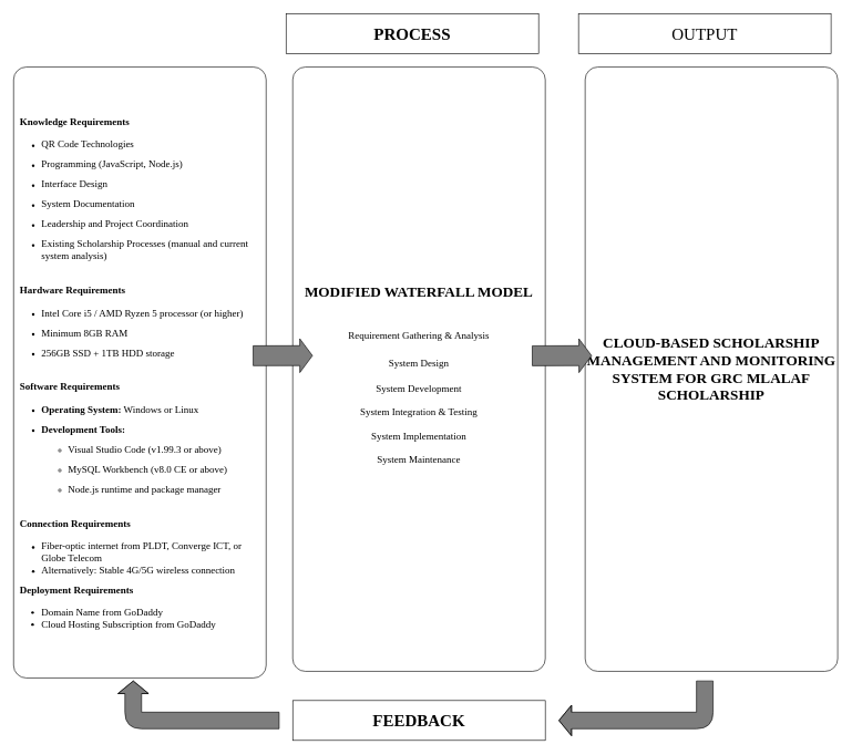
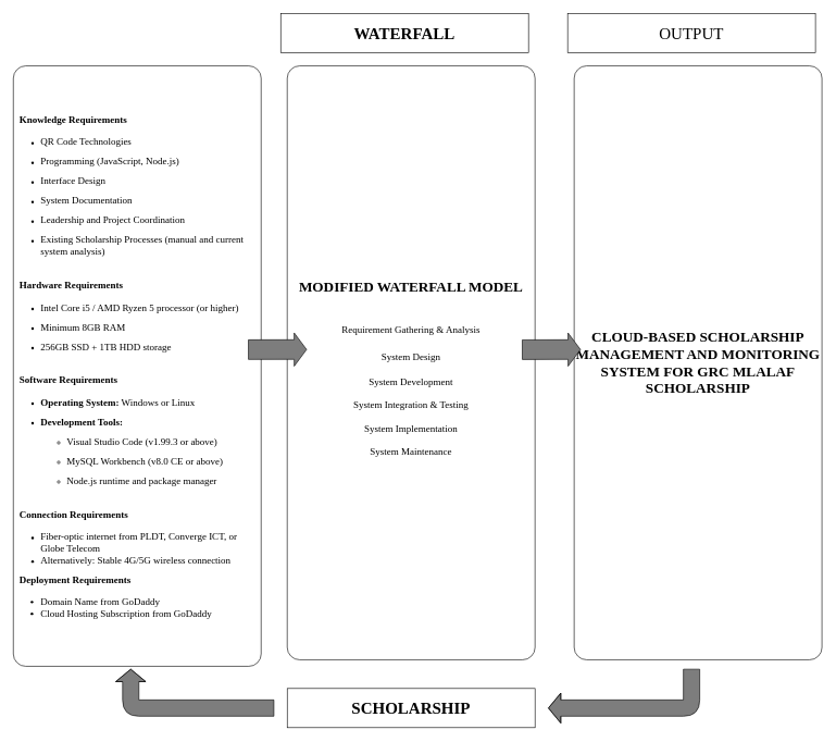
  <mxCell id="0" />
  <mxCell id="1" parent="0" />
  <mxCell id="2" value="&lt;h4 data-end=&quot;250&quot; data-start=&quot;220&quot;&gt;&lt;font face=&quot;Lucida Console&quot; style=&quot;font-size: 15px;&quot;&gt;&lt;span style=&quot;&quot; class=&quot;_fadeIn_m1hgl_8&quot;&gt;&amp;nbsp; Knowledge &lt;/span&gt;&lt;span style=&quot;&quot; class=&quot;_fadeIn_m1hgl_8&quot;&gt;Requirements&lt;/span&gt;&lt;/font&gt;&lt;/h4&gt;&lt;ul data-end=&quot;471&quot; data-start=&quot;251&quot;&gt;&lt;li data-end=&quot;275&quot; data-start=&quot;251&quot;&gt;&lt;p data-end=&quot;275&quot; data-start=&quot;253&quot;&gt;&lt;font face=&quot;Lucida Console&quot; style=&quot;font-size: 15px;&quot;&gt;&lt;span class=&quot;_fadeIn_m1hgl_8&quot;&gt;QR &lt;/span&gt;&lt;span class=&quot;_fadeIn_m1hgl_8&quot;&gt;Code &lt;/span&gt;&lt;span class=&quot;_fadeIn_m1hgl_8&quot;&gt;Technologies&lt;/span&gt;&lt;/font&gt;&lt;/p&gt;&lt;/li&gt;&lt;li data-end=&quot;313&quot; data-start=&quot;276&quot;&gt;&lt;p data-end=&quot;313&quot; data-start=&quot;278&quot;&gt;&lt;font face=&quot;Lucida Console&quot; style=&quot;font-size: 15px;&quot;&gt;&lt;span class=&quot;_fadeIn_m1hgl_8&quot;&gt;Programming (&lt;/span&gt;&lt;span class=&quot;_fadeIn_m1hgl_8&quot;&gt;JavaScript, &lt;/span&gt;&lt;span class=&quot;_fadeIn_m1hgl_8&quot;&gt;Node.&lt;/span&gt;&lt;span class=&quot;_fadeIn_m1hgl_8&quot;&gt;js)&lt;/span&gt;&lt;/font&gt;&lt;/p&gt;&lt;/li&gt;&lt;li data-end=&quot;334&quot; data-start=&quot;314&quot;&gt;&lt;p data-end=&quot;334&quot; data-start=&quot;316&quot;&gt;&lt;font face=&quot;Lucida Console&quot; style=&quot;font-size: 15px;&quot;&gt;&lt;span class=&quot;_fadeIn_m1hgl_8&quot;&gt;Interface &lt;/span&gt;&lt;span class=&quot;_fadeIn_m1hgl_8&quot;&gt;Design&lt;/span&gt;&lt;/font&gt;&lt;/p&gt;&lt;/li&gt;&lt;li data-end=&quot;359&quot; data-start=&quot;335&quot;&gt;&lt;p data-end=&quot;359&quot; data-start=&quot;337&quot;&gt;&lt;font face=&quot;Lucida Console&quot; style=&quot;font-size: 15px;&quot;&gt;&lt;span class=&quot;_fadeIn_m1hgl_8&quot;&gt;System &lt;/span&gt;&lt;span class=&quot;_fadeIn_m1hgl_8&quot;&gt;Documentation&lt;/span&gt;&lt;/font&gt;&lt;/p&gt;&lt;/li&gt;&lt;li data-end=&quot;399&quot; data-start=&quot;360&quot;&gt;&lt;p data-end=&quot;399&quot; data-start=&quot;362&quot;&gt;&lt;font face=&quot;Lucida Console&quot; style=&quot;font-size: 15px;&quot;&gt;&lt;span class=&quot;_fadeIn_m1hgl_8&quot;&gt;Leadership &lt;/span&gt;&lt;span class=&quot;_fadeIn_m1hgl_8&quot;&gt;and &lt;/span&gt;&lt;span class=&quot;_fadeIn_m1hgl_8&quot;&gt;Project &lt;/span&gt;&lt;span class=&quot;_fadeIn_m1hgl_8&quot;&gt;Coordination&lt;/span&gt;&lt;/font&gt;&lt;/p&gt;&lt;/li&gt;&lt;li data-end=&quot;471&quot; data-start=&quot;400&quot;&gt;&lt;p data-end=&quot;471&quot; data-start=&quot;402&quot;&gt;&lt;font face=&quot;Lucida Console&quot; style=&quot;font-size: 15px;&quot;&gt;&lt;span class=&quot;_fadeIn_m1hgl_8&quot;&gt;Existing &lt;/span&gt;&lt;span class=&quot;_fadeIn_m1hgl_8&quot;&gt;Scholarship &lt;/span&gt;&lt;span class=&quot;_fadeIn_m1hgl_8&quot;&gt;Processes (&lt;/span&gt;&lt;span class=&quot;_fadeIn_m1hgl_8&quot;&gt;manual &lt;/span&gt;&lt;span class=&quot;_fadeIn_m1hgl_8&quot;&gt;and &lt;/span&gt;&lt;span class=&quot;_fadeIn_m1hgl_8&quot;&gt;current &lt;/span&gt;&lt;span class=&quot;_fadeIn_m1hgl_8&quot;&gt;system &lt;/span&gt;&lt;span class=&quot;_fadeIn_m1hgl_8&quot;&gt;analysis)&lt;br&gt;&lt;br&gt;&lt;/span&gt;&lt;/font&gt;&lt;/p&gt;&lt;/li&gt;&lt;/ul&gt;&lt;h4 data-end=&quot;502&quot; data-start=&quot;473&quot;&gt;&lt;font face=&quot;Lucida Console&quot; style=&quot;font-size: 15px;&quot;&gt;&lt;span class=&quot;_fadeIn_m1hgl_8&quot;&gt;&amp;nbsp; Hardware &lt;/span&gt;&lt;span class=&quot;_fadeIn_m1hgl_8&quot;&gt;Requirements&lt;/span&gt;&lt;/font&gt;&lt;/h4&gt;&lt;ul data-end=&quot;608&quot; data-start=&quot;503&quot;&gt;&lt;li data-end=&quot;556&quot; data-start=&quot;503&quot;&gt;&lt;p data-end=&quot;556&quot; data-start=&quot;505&quot;&gt;&lt;font face=&quot;Lucida Console&quot; style=&quot;font-size: 15px;&quot;&gt;&lt;span class=&quot;_fadeIn_m1hgl_8&quot;&gt;Intel &lt;/span&gt;&lt;span class=&quot;_fadeIn_m1hgl_8&quot;&gt;Core &lt;/span&gt;&lt;span class=&quot;_fadeIn_m1hgl_8&quot;&gt;i5 / &lt;/span&gt;&lt;span class=&quot;_fadeIn_m1hgl_8&quot;&gt;AMD &lt;/span&gt;&lt;span class=&quot;_fadeIn_m1hgl_8&quot;&gt;Ryzen &lt;/span&gt;&lt;span class=&quot;_fadeIn_m1hgl_8&quot;&gt;5 &lt;/span&gt;&lt;span class=&quot;_fadeIn_m1hgl_8&quot;&gt;processor (&lt;/span&gt;&lt;span class=&quot;_fadeIn_m1hgl_8&quot;&gt;or &lt;/span&gt;&lt;span class=&quot;_fadeIn_m1hgl_8&quot;&gt;higher)&lt;/span&gt;&lt;/font&gt;&lt;/p&gt;&lt;/li&gt;&lt;li data-end=&quot;576&quot; data-start=&quot;557&quot;&gt;&lt;p data-end=&quot;576&quot; data-start=&quot;559&quot;&gt;&lt;font face=&quot;Lucida Console&quot; style=&quot;font-size: 15px;&quot;&gt;&lt;span class=&quot;_fadeIn_m1hgl_8&quot;&gt;Minimum &lt;/span&gt;&lt;span class=&quot;_fadeIn_m1hgl_8&quot;&gt;8GB &lt;/span&gt;&lt;span class=&quot;_fadeIn_m1hgl_8&quot;&gt;RAM&lt;/span&gt;&lt;/font&gt;&lt;/p&gt;&lt;/li&gt;&lt;li data-end=&quot;608&quot; data-start=&quot;577&quot;&gt;&lt;p data-end=&quot;608&quot; data-start=&quot;579&quot;&gt;&lt;font face=&quot;Lucida Console&quot; style=&quot;font-size: 15px;&quot;&gt;&lt;span class=&quot;_fadeIn_m1hgl_8&quot;&gt;256GB &lt;/span&gt;&lt;span class=&quot;_fadeIn_m1hgl_8&quot;&gt;SSD + &lt;/span&gt;&lt;span class=&quot;_fadeIn_m1hgl_8&quot;&gt;1TB &lt;/span&gt;&lt;span class=&quot;_fadeIn_m1hgl_8&quot;&gt;HDD &lt;/span&gt;&lt;span class=&quot;_fadeIn_m1hgl_8&quot;&gt;storage&lt;br&gt;&lt;br&gt;&lt;/span&gt;&lt;/font&gt;&lt;/p&gt;&lt;/li&gt;&lt;/ul&gt;&lt;h4 data-end=&quot;639&quot; data-start=&quot;610&quot;&gt;&lt;font face=&quot;Lucida Console&quot; style=&quot;font-size: 15px;&quot;&gt;&lt;span class=&quot;_fadeIn_m1hgl_8&quot;&gt;&amp;nbsp; Software &lt;/span&gt;&lt;span class=&quot;_fadeIn_m1hgl_8&quot;&gt;Requirements&lt;/span&gt;&lt;/font&gt;&lt;/h4&gt;&lt;ul data-end=&quot;836&quot; data-start=&quot;640&quot;&gt;&lt;li data-end=&quot;682&quot; data-start=&quot;640&quot;&gt;&lt;p data-end=&quot;682&quot; data-start=&quot;642&quot;&gt;&lt;font face=&quot;Lucida Console&quot; style=&quot;font-size: 15px;&quot;&gt;&lt;strong data-end=&quot;663&quot; data-start=&quot;642&quot;&gt;&lt;span class=&quot;_fadeIn_m1hgl_8&quot;&gt;Operating &lt;/span&gt;&lt;span class=&quot;_fadeIn_m1hgl_8&quot;&gt;System:&lt;/span&gt;&lt;/strong&gt;&lt;span class=&quot;_fadeIn_m1hgl_8&quot;&gt; &lt;/span&gt;&lt;span class=&quot;_fadeIn_m1hgl_8&quot;&gt;Windows &lt;/span&gt;&lt;span class=&quot;_fadeIn_m1hgl_8&quot;&gt;or &lt;/span&gt;&lt;span class=&quot;_fadeIn_m1hgl_8&quot;&gt;Linux&lt;/span&gt;&lt;/font&gt;&lt;/p&gt;&lt;/li&gt;&lt;li data-end=&quot;836&quot; data-start=&quot;683&quot;&gt;&lt;p data-end=&quot;709&quot; data-start=&quot;685&quot;&gt;&lt;strong data-end=&quot;707&quot; data-start=&quot;685&quot;&gt;&lt;font face=&quot;Lucida Console&quot; style=&quot;font-size: 15px;&quot;&gt;&lt;span class=&quot;_fadeIn_m1hgl_8&quot;&gt;Development &lt;/span&gt;&lt;span class=&quot;_fadeIn_m1hgl_8&quot;&gt;Tools:&lt;/span&gt;&lt;/font&gt;&lt;/strong&gt;&lt;/p&gt;&lt;ul data-end=&quot;836&quot; data-start=&quot;712&quot;&gt;&lt;li data-end=&quot;753&quot; data-start=&quot;712&quot;&gt;&lt;p data-end=&quot;753&quot; data-start=&quot;714&quot;&gt;&lt;font face=&quot;Lucida Console&quot; style=&quot;font-size: 15px;&quot;&gt;&lt;span class=&quot;_fadeIn_m1hgl_8&quot;&gt;Visual &lt;/span&gt;&lt;span class=&quot;_fadeIn_m1hgl_8&quot;&gt;Studio &lt;/span&gt;&lt;span class=&quot;_fadeIn_m1hgl_8&quot;&gt;Code (&lt;/span&gt;&lt;span class=&quot;_fadeIn_m1hgl_8&quot;&gt;v1.99.3 &lt;/span&gt;&lt;span class=&quot;_fadeIn_m1hgl_8&quot;&gt;or &lt;/span&gt;&lt;span class=&quot;_fadeIn_m1hgl_8&quot;&gt;above)&lt;/span&gt;&lt;/font&gt;&lt;/p&gt;&lt;/li&gt;&lt;li data-end=&quot;794&quot; data-start=&quot;756&quot;&gt;&lt;p data-end=&quot;794&quot; data-start=&quot;758&quot;&gt;&lt;font face=&quot;Lucida Console&quot; style=&quot;font-size: 15px;&quot;&gt;&lt;span class=&quot;_fadeIn_m1hgl_8&quot;&gt;MySQL &lt;/span&gt;&lt;span class=&quot;_fadeIn_m1hgl_8&quot;&gt;Workbench (&lt;/span&gt;&lt;span class=&quot;_fadeIn_m1hgl_8&quot;&gt;v8.0 &lt;/span&gt;&lt;span class=&quot;_fadeIn_m1hgl_8&quot;&gt;CE &lt;/span&gt;&lt;span class=&quot;_fadeIn_m1hgl_8&quot;&gt;or &lt;/span&gt;&lt;span class=&quot;_fadeIn_m1hgl_8&quot;&gt;above)&lt;/span&gt;&lt;/font&gt;&lt;/p&gt;&lt;/li&gt;&lt;li data-end=&quot;836&quot; data-start=&quot;797&quot;&gt;&lt;p data-end=&quot;836&quot; data-start=&quot;799&quot;&gt;&lt;font face=&quot;Lucida Console&quot; style=&quot;font-size: 15px;&quot;&gt;&lt;span class=&quot;_fadeIn_m1hgl_8&quot;&gt;Node.&lt;/span&gt;&lt;span class=&quot;_fadeIn_m1hgl_8&quot;&gt;js &lt;/span&gt;&lt;span class=&quot;_fadeIn_m1hgl_8&quot;&gt;runtime &lt;/span&gt;&lt;span class=&quot;_fadeIn_m1hgl_8&quot;&gt;and &lt;/span&gt;&lt;span class=&quot;_fadeIn_m1hgl_8&quot;&gt;package &lt;/span&gt;&lt;span class=&quot;_fadeIn_m1hgl_8&quot;&gt;manager&lt;br&gt;&lt;br&gt;&lt;/span&gt;&lt;/font&gt;&lt;/p&gt;&lt;/li&gt;&lt;/ul&gt;&lt;/li&gt;&lt;/ul&gt;&lt;h4 data-end=&quot;869&quot; data-start=&quot;838&quot;&gt;&lt;font face=&quot;Lucida Console&quot; style=&quot;font-size: 15px;&quot;&gt;&lt;span class=&quot;_fadeIn_m1hgl_8&quot;&gt;&amp;nbsp; Connection &lt;/span&gt;&lt;span class=&quot;_fadeIn_m1hgl_8&quot;&gt;Requirements&lt;/span&gt;&lt;/font&gt;&lt;/h4&gt;&lt;ul&gt;&lt;li&gt;&lt;span style=&quot;font-size: 15px; font-family: &amp;quot;Lucida Console&amp;quot;; background-color: transparent; color: light-dark(rgb(0, 0, 0), rgb(255, 255, 255));&quot; class=&quot;_fadeIn_m1hgl_8&quot;&gt;Fiber-&lt;/span&gt;&lt;span style=&quot;font-size: 15px; font-family: &amp;quot;Lucida Console&amp;quot;; background-color: transparent; color: light-dark(rgb(0, 0, 0), rgb(255, 255, 255));&quot; class=&quot;_fadeIn_m1hgl_8&quot;&gt;optic &lt;/span&gt;&lt;span style=&quot;font-size: 15px; font-family: &amp;quot;Lucida Console&amp;quot;; background-color: transparent; color: light-dark(rgb(0, 0, 0), rgb(255, 255, 255));&quot; class=&quot;_fadeIn_m1hgl_8&quot;&gt;internet &lt;/span&gt;&lt;span style=&quot;font-size: 15px; font-family: &amp;quot;Lucida Console&amp;quot;; background-color: transparent; color: light-dark(rgb(0, 0, 0), rgb(255, 255, 255));&quot; class=&quot;_fadeIn_m1hgl_8&quot;&gt;from &lt;/span&gt;&lt;span style=&quot;font-size: 15px; font-family: &amp;quot;Lucida Console&amp;quot;; background-color: transparent; color: light-dark(rgb(0, 0, 0), rgb(255, 255, 255));&quot; class=&quot;_fadeIn_m1hgl_8&quot;&gt;PLDT, &lt;/span&gt;&lt;span style=&quot;font-size: 15px; font-family: &amp;quot;Lucida Console&amp;quot;; background-color: transparent; color: light-dark(rgb(0, 0, 0), rgb(255, 255, 255));&quot; class=&quot;_fadeIn_m1hgl_8&quot;&gt;Converge &lt;/span&gt;&lt;span style=&quot;font-size: 15px; font-family: &amp;quot;Lucida Console&amp;quot;; background-color: transparent; color: light-dark(rgb(0, 0, 0), rgb(255, 255, 255));&quot; class=&quot;_fadeIn_m1hgl_8&quot;&gt;ICT, &lt;/span&gt;&lt;span style=&quot;font-size: 15px; font-family: &amp;quot;Lucida Console&amp;quot;; background-color: transparent; color: light-dark(rgb(0, 0, 0), rgb(255, 255, 255));&quot; class=&quot;_fadeIn_m1hgl_8&quot;&gt;or &lt;/span&gt;&lt;span style=&quot;font-size: 15px; font-family: &amp;quot;Lucida Console&amp;quot;; background-color: transparent; color: light-dark(rgb(0, 0, 0), rgb(255, 255, 255));&quot; class=&quot;_fadeIn_m1hgl_8&quot;&gt;Globe &lt;/span&gt;&lt;span style=&quot;font-size: 15px; font-family: &amp;quot;Lucida Console&amp;quot;; background-color: transparent; color: light-dark(rgb(0, 0, 0), rgb(255, 255, 255));&quot; class=&quot;_fadeIn_m1hgl_8&quot;&gt;Telecom&lt;/span&gt;&lt;/li&gt;&lt;li&gt;&lt;span style=&quot;font-size: 15px; font-family: &amp;quot;Lucida Console&amp;quot;; background-color: transparent; color: light-dark(rgb(0, 0, 0), rgb(255, 255, 255));&quot; class=&quot;_fadeIn_m1hgl_8&quot;&gt;Alternatively: &lt;/span&gt;&lt;span style=&quot;font-size: 15px; font-family: &amp;quot;Lucida Console&amp;quot;; background-color: transparent; color: light-dark(rgb(0, 0, 0), rgb(255, 255, 255));&quot; class=&quot;_fadeIn_m1hgl_8&quot;&gt;Stable &lt;/span&gt;&lt;span style=&quot;font-size: 15px; font-family: &amp;quot;Lucida Console&amp;quot;; background-color: transparent; color: light-dark(rgb(0, 0, 0), rgb(255, 255, 255));&quot; class=&quot;_fadeIn_m1hgl_8&quot;&gt;4G/&lt;/span&gt;&lt;span style=&quot;font-size: 15px; font-family: &amp;quot;Lucida Console&amp;quot;; background-color: transparent; color: light-dark(rgb(0, 0, 0), rgb(255, 255, 255));&quot; class=&quot;_fadeIn_m1hgl_8&quot;&gt;5G &lt;/span&gt;&lt;span style=&quot;font-size: 15px; font-family: &amp;quot;Lucida Console&amp;quot;; background-color: transparent; color: light-dark(rgb(0, 0, 0), rgb(255, 255, 255));&quot; class=&quot;_fadeIn_m1hgl_8&quot;&gt;wireless &lt;/span&gt;&lt;span style=&quot;font-size: 15px; font-family: &amp;quot;Lucida Console&amp;quot;; background-color: transparent; color: light-dark(rgb(0, 0, 0), rgb(255, 255, 255));&quot; class=&quot;_fadeIn_m1hgl_8&quot;&gt;connection&lt;/span&gt;&lt;/li&gt;&lt;/ul&gt;&lt;div&gt;&lt;font face=&quot;Lucida Console&quot;&gt;&lt;span style=&quot;font-size: 15px;&quot;&gt;&amp;nbsp; &lt;b&gt;Deployment Requirements&lt;/b&gt;&lt;br&gt;&lt;ul&gt;&lt;li&gt;&lt;font face=&quot;Lucida Console&quot;&gt;&lt;span style=&quot;font-size: 15px;&quot;&gt;Domain Name from GoDaddy&lt;/span&gt;&lt;/font&gt;&lt;/li&gt;&lt;li&gt;&lt;font face=&quot;Lucida Console&quot;&gt;&lt;span style=&quot;font-size: 15px;&quot;&gt;Cloud Hosting Subscription from GoDaddy&lt;/span&gt;&lt;/font&gt;&lt;/li&gt;&lt;/ul&gt;&lt;/span&gt;&lt;/font&gt;&lt;/div&gt;" style="rounded=1;whiteSpace=wrap;html=1;align=left;arcSize=5;" vertex="1" parent="1"><mxGeometry x="20" y="100" width="380" height="920" as="geometry" /></mxCell>
  <mxCell id="3" value="&lt;h4 data-end=&quot;250&quot; data-start=&quot;220&quot;&gt;&lt;font face=&quot;Lucida Console&quot;&gt;&lt;span style=&quot;font-size: 22px;&quot;&gt;MODIFIED WATERFALL MODEL&lt;/span&gt;&lt;/font&gt;&lt;/h4&gt;&lt;div&gt;&lt;font face=&quot;Lucida Console&quot;&gt;&lt;span style=&quot;font-size: 22px;&quot;&gt;&lt;br&gt;&lt;/span&gt;&lt;/font&gt;&lt;/div&gt;&lt;div&gt;&lt;span style=&quot;font-family: &amp;quot;Lucida Console&amp;quot;; font-size: 15px;&quot;&gt;Requirement Gathering &amp;amp; Analysis&lt;br&gt;&lt;br&gt;&lt;/span&gt;&lt;span style=&quot;font-family: &amp;quot;Lucida Console&amp;quot;; font-size: 15px;&quot;&gt;System Design&lt;/span&gt;&lt;span style=&quot;font-family: &amp;quot;Lucida Console&amp;quot;; font-size: 15px;&quot;&gt;&lt;/span&gt;&lt;font face=&quot;Lucida Console&quot;&gt;&lt;span style=&quot;font-size: 22px;&quot;&gt;&lt;/span&gt;&lt;/font&gt;&lt;/div&gt;&lt;div&gt;&lt;span style=&quot;font-family: &amp;quot;Lucida Console&amp;quot;; font-size: 15px;&quot;&gt;&lt;br&gt;&lt;/span&gt;&lt;/div&gt;&lt;div&gt;&lt;span style=&quot;font-family: &amp;quot;Lucida Console&amp;quot;; font-size: 15px;&quot;&gt;System Development&lt;br&gt;&lt;br&gt;&lt;/span&gt;&lt;span style=&quot;font-family: &amp;quot;Lucida Console&amp;quot;; font-size: 15px;&quot;&gt;System Integration &amp;amp; Testing&lt;br&gt;&lt;br&gt;&lt;/span&gt;&lt;span style=&quot;font-family: &amp;quot;Lucida Console&amp;quot;; font-size: 15px;&quot;&gt;System Implementation&lt;br&gt;&lt;br&gt;&lt;/span&gt;&lt;span style=&quot;font-family: &amp;quot;Lucida Console&amp;quot;; font-size: 15px;&quot;&gt;System Maintenance&lt;/span&gt;&lt;span style=&quot;font-family: &amp;quot;Lucida Console&amp;quot;; font-size: 15px;&quot;&gt;&lt;/span&gt;&lt;span style=&quot;font-family: &amp;quot;Lucida Console&amp;quot;; font-size: 15px;&quot;&gt;&lt;/span&gt;&lt;span style=&quot;font-family: &amp;quot;Lucida Console&amp;quot;; font-size: 15px;&quot;&gt;&lt;/span&gt;&lt;span style=&quot;font-family: &amp;quot;Lucida Console&amp;quot;; font-size: 15px;&quot;&gt;&lt;/span&gt;&lt;/div&gt;" style="rounded=1;whiteSpace=wrap;html=1;align=center;arcSize=5;" vertex="1" parent="1"><mxGeometry x="440" y="100" width="380" height="910" as="geometry" /></mxCell>
  <mxCell id="4" value="&lt;h4 data-end=&quot;250&quot; data-start=&quot;220&quot;&gt;&lt;font face=&quot;Lucida Console&quot; style=&quot;font-size: 22px;&quot;&gt;CLOUD-BASED SCHOLARSHIP MANAGEMENT AND MONITORING SYSTEM FOR GRC MLALAF SCHOLARSHIP&lt;/font&gt;&lt;/h4&gt;" style="rounded=1;whiteSpace=wrap;html=1;align=center;arcSize=5;" vertex="1" parent="1"><mxGeometry x="880" y="100" width="380" height="910" as="geometry" /></mxCell>
- <mxCell id="5" value="&lt;font style=&quot;font-size: 25px;&quot; face=&quot;Lucida Console&quot;&gt;&lt;b style=&quot;&quot;&gt;PROCESS&lt;/b&gt;&lt;/font&gt;" style="rounded=0;whiteSpace=wrap;html=1;" vertex="1" parent="1"><mxGeometry x="430" y="20" width="380" height="60" as="geometry" /></mxCell>
+ <mxCell id="5" value="&lt;font style=&quot;font-size: 25px;&quot; face=&quot;Lucida Console&quot;&gt;&lt;b style=&quot;&quot;&gt;WATERFALL&lt;/b&gt;&lt;/font&gt;" style="rounded=0;whiteSpace=wrap;html=1;" vertex="1" parent="1"><mxGeometry x="430" y="20" width="380" height="60" as="geometry" /></mxCell>
  <mxCell id="6" value="&lt;font style=&quot;font-size: 25px;&quot; face=&quot;Lucida Console&quot;&gt;OUTPUT&lt;/font&gt;" style="rounded=0;whiteSpace=wrap;html=1;" vertex="1" parent="1"><mxGeometry x="870" y="20" width="380" height="60" as="geometry" /></mxCell>
- <mxCell id="7" value="&lt;font face=&quot;Lucida Console&quot;&gt;&lt;span style=&quot;font-size: 25px;&quot;&gt;&lt;b&gt;FEEDBACK&lt;/b&gt;&lt;/span&gt;&lt;/font&gt;" style="rounded=0;whiteSpace=wrap;html=1;" vertex="1" parent="1"><mxGeometry x="440" y="1054" width="380" height="60" as="geometry" /></mxCell>
+ <mxCell id="7" value="&lt;font face=&quot;Lucida Console&quot;&gt;&lt;span style=&quot;font-size: 25px;&quot;&gt;&lt;b&gt;SCHOLARSHIP&lt;/b&gt;&lt;/span&gt;&lt;/font&gt;" style="rounded=0;whiteSpace=wrap;html=1;" vertex="1" parent="1"><mxGeometry x="440" y="1054" width="380" height="60" as="geometry" /></mxCell>
  <mxCell id="8" value="" style="shape=flexArrow;endArrow=classic;html=1;rounded=1;width=25;fillColor=light-dark(#7d7d7d, #ededed);" edge="1" parent="1"><mxGeometry width="50" height="50" relative="1" as="geometry"><mxPoint x="420" y="1084" as="sourcePoint" /><mxPoint x="200" y="1024" as="targetPoint" /><Array as="points"><mxPoint x="200" y="1084" /></Array></mxGeometry></mxCell>
  <mxCell id="9" value="" style="shape=flexArrow;endArrow=classic;html=1;rounded=1;width=25;fillColor=light-dark(#7d7d7d, #ededed);" edge="1" parent="1"><mxGeometry width="50" height="50" relative="1" as="geometry"><mxPoint x="1060" y="1024" as="sourcePoint" /><mxPoint x="840" y="1084" as="targetPoint" /><Array as="points"><mxPoint x="1060" y="1084" /></Array></mxGeometry></mxCell>
  <mxCell id="10" value="" style="shape=flexArrow;endArrow=classic;html=1;rounded=0;width=30;entryX=0.132;entryY=0.563;entryDx=0;entryDy=0;entryPerimeter=0;fillColor=light-dark(#7d7d7d, #ededed);" edge="1" parent="1"><mxGeometry width="50" height="50" relative="1" as="geometry"><mxPoint x="380" y="534.77" as="sourcePoint" /><mxPoint x="470.16" y="534.58" as="targetPoint" /></mxGeometry></mxCell>
  <mxCell id="11" value="" style="shape=flexArrow;endArrow=classic;html=1;rounded=0;width=30;entryX=0.132;entryY=0.563;entryDx=0;entryDy=0;entryPerimeter=0;fillColor=light-dark(#7d7d7d, #ededed);" edge="1" parent="1"><mxGeometry width="50" height="50" relative="1" as="geometry"><mxPoint x="800" y="534.82" as="sourcePoint" /><mxPoint x="890.16" y="534.63" as="targetPoint" /></mxGeometry></mxCell>
